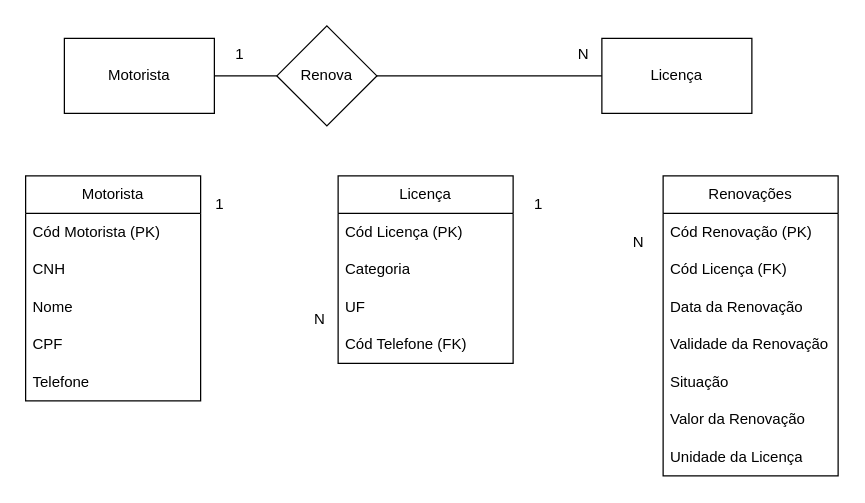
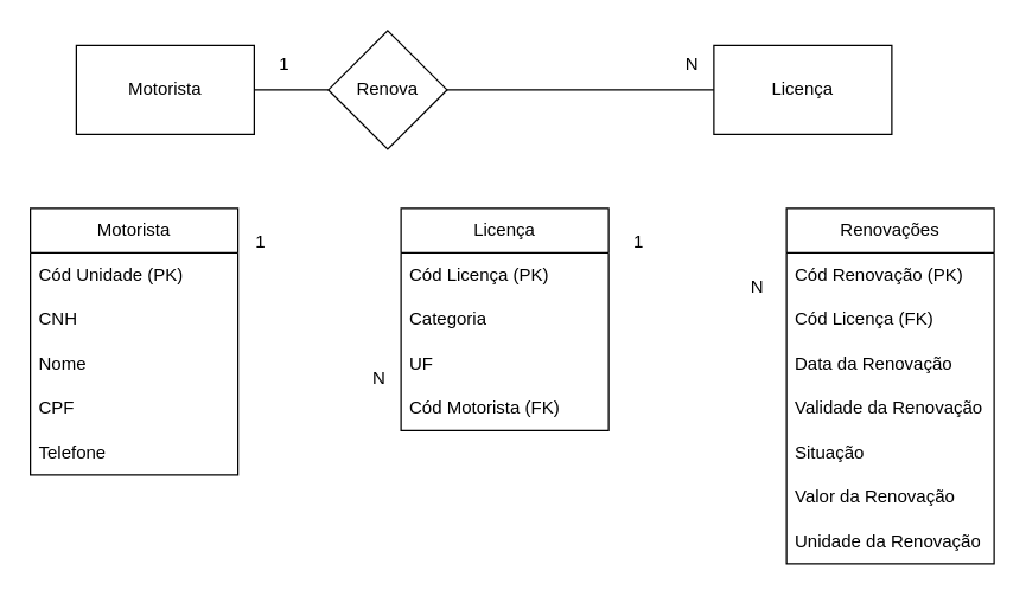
  <mxCell id="0" />
  <mxCell id="1" parent="0" />
  <mxCell id="2" style="edgeStyle=orthogonalEdgeStyle;rounded=0;orthogonalLoop=1;jettySize=auto;html=1;exitX=1;exitY=0.5;exitDx=0;exitDy=0;entryX=0;entryY=0.5;entryDx=0;entryDy=0;endArrow=none;endFill=0;" edge="1" parent="1" source="3" target="6"><mxGeometry relative="1" as="geometry" /></mxCell>
  <mxCell id="3" value="Motorista" style="rounded=0;whiteSpace=wrap;html=1;" vertex="1" parent="1"><mxGeometry x="51" y="30" width="120" height="60" as="geometry" /></mxCell>
  <mxCell id="4" value="Licença" style="rounded=0;whiteSpace=wrap;html=1;" vertex="1" parent="1"><mxGeometry x="481" y="30" width="120" height="60" as="geometry" /></mxCell>
  <mxCell id="5" style="edgeStyle=orthogonalEdgeStyle;rounded=0;orthogonalLoop=1;jettySize=auto;html=1;exitX=1;exitY=0.5;exitDx=0;exitDy=0;entryX=0;entryY=0.5;entryDx=0;entryDy=0;endArrow=none;endFill=0;" edge="1" parent="1" source="6" target="4"><mxGeometry relative="1" as="geometry" /></mxCell>
  <mxCell id="6" value="Renova" style="rhombus;whiteSpace=wrap;html=1;" vertex="1" parent="1"><mxGeometry x="221" y="20" width="80" height="80" as="geometry" /></mxCell>
  <mxCell id="7" value="N" style="text;html=1;align=center;verticalAlign=middle;resizable=0;points=[];autosize=1;strokeColor=none;fillColor=none;" vertex="1" parent="1"><mxGeometry x="451" y="28" width="30" height="30" as="geometry" /></mxCell>
  <mxCell id="8" value="1" style="text;html=1;align=center;verticalAlign=middle;resizable=0;points=[];autosize=1;strokeColor=none;fillColor=none;" vertex="1" parent="1"><mxGeometry x="176" y="28" width="30" height="30" as="geometry" /></mxCell>
  <mxCell id="9" value="Motorista" style="swimlane;fontStyle=0;childLayout=stackLayout;horizontal=1;startSize=30;horizontalStack=0;resizeParent=1;resizeParentMax=0;resizeLast=0;collapsible=1;marginBottom=0;whiteSpace=wrap;html=1;" vertex="1" parent="1"><mxGeometry x="20" y="140" width="140" height="180" as="geometry" /></mxCell>
- <mxCell id="10" value="&lt;div&gt;Cód Motorista (PK)&lt;/div&gt;" style="text;strokeColor=none;fillColor=none;align=left;verticalAlign=middle;spacingLeft=4;spacingRight=4;overflow=hidden;points=[[0,0.5],[1,0.5]];portConstraint=eastwest;rotatable=0;whiteSpace=wrap;html=1;" vertex="1" parent="9"><mxGeometry y="30" width="140" height="30" as="geometry" /></mxCell>
+ <mxCell id="10" value="&lt;div&gt;Cód Unidade (PK)&lt;/div&gt;" style="text;strokeColor=none;fillColor=none;align=left;verticalAlign=middle;spacingLeft=4;spacingRight=4;overflow=hidden;points=[[0,0.5],[1,0.5]];portConstraint=eastwest;rotatable=0;whiteSpace=wrap;html=1;" vertex="1" parent="9"><mxGeometry y="30" width="140" height="30" as="geometry" /></mxCell>
  <mxCell id="11" value="CNH" style="text;strokeColor=none;fillColor=none;align=left;verticalAlign=middle;spacingLeft=4;spacingRight=4;overflow=hidden;points=[[0,0.5],[1,0.5]];portConstraint=eastwest;rotatable=0;whiteSpace=wrap;html=1;" vertex="1" parent="9"><mxGeometry y="60" width="140" height="30" as="geometry" /></mxCell>
  <mxCell id="12" value="Nome" style="text;strokeColor=none;fillColor=none;align=left;verticalAlign=middle;spacingLeft=4;spacingRight=4;overflow=hidden;points=[[0,0.5],[1,0.5]];portConstraint=eastwest;rotatable=0;whiteSpace=wrap;html=1;" vertex="1" parent="9"><mxGeometry y="90" width="140" height="30" as="geometry" /></mxCell>
  <mxCell id="13" value="CPF" style="text;strokeColor=none;fillColor=none;align=left;verticalAlign=middle;spacingLeft=4;spacingRight=4;overflow=hidden;points=[[0,0.5],[1,0.5]];portConstraint=eastwest;rotatable=0;whiteSpace=wrap;html=1;" vertex="1" parent="9"><mxGeometry y="120" width="140" height="30" as="geometry" /></mxCell>
  <mxCell id="14" value="Telefone" style="text;strokeColor=none;fillColor=none;align=left;verticalAlign=middle;spacingLeft=4;spacingRight=4;overflow=hidden;points=[[0,0.5],[1,0.5]];portConstraint=eastwest;rotatable=0;whiteSpace=wrap;html=1;" vertex="1" parent="9"><mxGeometry y="150" width="140" height="30" as="geometry" /></mxCell>
  <mxCell id="15" value="Licença" style="swimlane;fontStyle=0;childLayout=stackLayout;horizontal=1;startSize=30;horizontalStack=0;resizeParent=1;resizeParentMax=0;resizeLast=0;collapsible=1;marginBottom=0;whiteSpace=wrap;html=1;" vertex="1" parent="1"><mxGeometry x="270" y="140" width="140" height="150" as="geometry" /></mxCell>
  <mxCell id="16" value="Cód Licença (PK)" style="text;strokeColor=none;fillColor=none;align=left;verticalAlign=middle;spacingLeft=4;spacingRight=4;overflow=hidden;points=[[0,0.5],[1,0.5]];portConstraint=eastwest;rotatable=0;whiteSpace=wrap;html=1;" vertex="1" parent="15"><mxGeometry y="30" width="140" height="30" as="geometry" /></mxCell>
  <mxCell id="17" value="Categoria" style="text;strokeColor=none;fillColor=none;align=left;verticalAlign=middle;spacingLeft=4;spacingRight=4;overflow=hidden;points=[[0,0.5],[1,0.5]];portConstraint=eastwest;rotatable=0;whiteSpace=wrap;html=1;" vertex="1" parent="15"><mxGeometry y="60" width="140" height="30" as="geometry" /></mxCell>
  <mxCell id="18" value="UF" style="text;strokeColor=none;fillColor=none;align=left;verticalAlign=middle;spacingLeft=4;spacingRight=4;overflow=hidden;points=[[0,0.5],[1,0.5]];portConstraint=eastwest;rotatable=0;whiteSpace=wrap;html=1;" vertex="1" parent="15"><mxGeometry y="90" width="140" height="30" as="geometry" /></mxCell>
- <mxCell id="19" value="Cód Telefone (FK)" style="text;strokeColor=none;fillColor=none;align=left;verticalAlign=middle;spacingLeft=4;spacingRight=4;overflow=hidden;points=[[0,0.5],[1,0.5]];portConstraint=eastwest;rotatable=0;whiteSpace=wrap;html=1;" vertex="1" parent="15"><mxGeometry y="120" width="140" height="30" as="geometry" /></mxCell>
+ <mxCell id="19" value="Cód Motorista (FK)" style="text;strokeColor=none;fillColor=none;align=left;verticalAlign=middle;spacingLeft=4;spacingRight=4;overflow=hidden;points=[[0,0.5],[1,0.5]];portConstraint=eastwest;rotatable=0;whiteSpace=wrap;html=1;" vertex="1" parent="15"><mxGeometry y="120" width="140" height="30" as="geometry" /></mxCell>
  <mxCell id="20" value="Renovações" style="swimlane;fontStyle=0;childLayout=stackLayout;horizontal=1;startSize=30;horizontalStack=0;resizeParent=1;resizeParentMax=0;resizeLast=0;collapsible=1;marginBottom=0;whiteSpace=wrap;html=1;" vertex="1" parent="1"><mxGeometry x="530" y="140" width="140" height="240" as="geometry" /></mxCell>
  <mxCell id="21" value="Cód Renovação (PK)" style="text;strokeColor=none;fillColor=none;align=left;verticalAlign=middle;spacingLeft=4;spacingRight=4;overflow=hidden;points=[[0,0.5],[1,0.5]];portConstraint=eastwest;rotatable=0;whiteSpace=wrap;html=1;" vertex="1" parent="20"><mxGeometry y="30" width="140" height="30" as="geometry" /></mxCell>
  <mxCell id="22" value="Cód Licença (FK)" style="text;strokeColor=none;fillColor=none;align=left;verticalAlign=middle;spacingLeft=4;spacingRight=4;overflow=hidden;points=[[0,0.5],[1,0.5]];portConstraint=eastwest;rotatable=0;whiteSpace=wrap;html=1;" vertex="1" parent="20"><mxGeometry y="60" width="140" height="30" as="geometry" /></mxCell>
  <mxCell id="23" value="Data da Renovação" style="text;strokeColor=none;fillColor=none;align=left;verticalAlign=middle;spacingLeft=4;spacingRight=4;overflow=hidden;points=[[0,0.5],[1,0.5]];portConstraint=eastwest;rotatable=0;whiteSpace=wrap;html=1;" vertex="1" parent="20"><mxGeometry y="90" width="140" height="30" as="geometry" /></mxCell>
  <mxCell id="24" value="Validade da Renovação" style="text;strokeColor=none;fillColor=none;align=left;verticalAlign=middle;spacingLeft=4;spacingRight=4;overflow=hidden;points=[[0,0.5],[1,0.5]];portConstraint=eastwest;rotatable=0;whiteSpace=wrap;html=1;" vertex="1" parent="20"><mxGeometry y="120" width="140" height="30" as="geometry" /></mxCell>
  <mxCell id="25" value="Situação" style="text;strokeColor=none;fillColor=none;align=left;verticalAlign=middle;spacingLeft=4;spacingRight=4;overflow=hidden;points=[[0,0.5],[1,0.5]];portConstraint=eastwest;rotatable=0;whiteSpace=wrap;html=1;" vertex="1" parent="20"><mxGeometry y="150" width="140" height="30" as="geometry" /></mxCell>
  <mxCell id="26" value="Valor da Renovação" style="text;strokeColor=none;fillColor=none;align=left;verticalAlign=middle;spacingLeft=4;spacingRight=4;overflow=hidden;points=[[0,0.5],[1,0.5]];portConstraint=eastwest;rotatable=0;whiteSpace=wrap;html=1;" vertex="1" parent="20"><mxGeometry y="180" width="140" height="30" as="geometry" /></mxCell>
- <mxCell id="27" value="Unidade da Licença" style="text;strokeColor=none;fillColor=none;align=left;verticalAlign=middle;spacingLeft=4;spacingRight=4;overflow=hidden;points=[[0,0.5],[1,0.5]];portConstraint=eastwest;rotatable=0;whiteSpace=wrap;html=1;" vertex="1" parent="20"><mxGeometry y="210" width="140" height="30" as="geometry" /></mxCell>
+ <mxCell id="27" value="Unidade da Renovação" style="text;strokeColor=none;fillColor=none;align=left;verticalAlign=middle;spacingLeft=4;spacingRight=4;overflow=hidden;points=[[0,0.5],[1,0.5]];portConstraint=eastwest;rotatable=0;whiteSpace=wrap;html=1;" vertex="1" parent="20"><mxGeometry y="210" width="140" height="30" as="geometry" /></mxCell>
  <mxCell id="28" value="N" style="text;html=1;align=center;verticalAlign=middle;resizable=0;points=[];autosize=1;strokeColor=none;fillColor=none;" vertex="1" parent="1"><mxGeometry x="495" y="178" width="30" height="30" as="geometry" /></mxCell>
  <mxCell id="29" value="1" style="text;html=1;align=center;verticalAlign=middle;resizable=0;points=[];autosize=1;strokeColor=none;fillColor=none;" vertex="1" parent="1"><mxGeometry x="415" y="148" width="30" height="30" as="geometry" /></mxCell>
  <mxCell id="30" value="N" style="text;html=1;align=center;verticalAlign=middle;resizable=0;points=[];autosize=1;strokeColor=none;fillColor=none;" vertex="1" parent="1"><mxGeometry x="240" y="240" width="30" height="30" as="geometry" /></mxCell>
  <mxCell id="31" value="1" style="text;html=1;align=center;verticalAlign=middle;resizable=0;points=[];autosize=1;strokeColor=none;fillColor=none;" vertex="1" parent="1"><mxGeometry x="160" y="148" width="30" height="30" as="geometry" /></mxCell>
